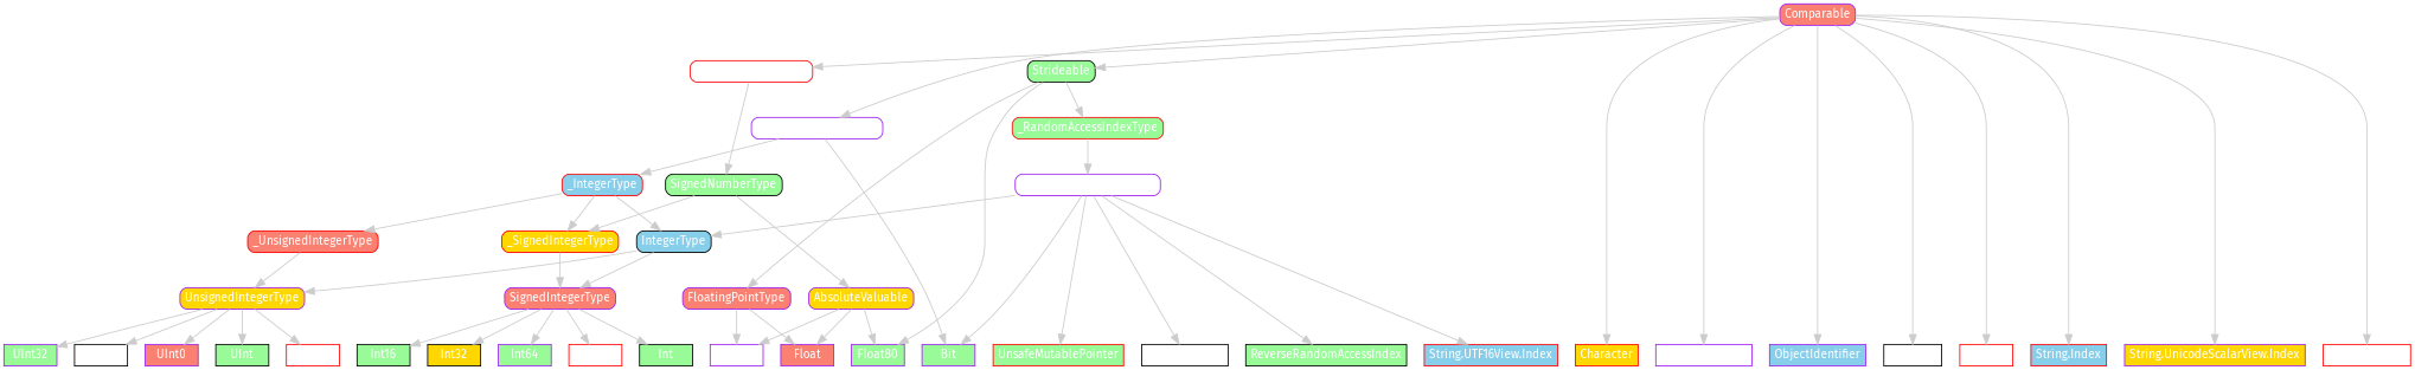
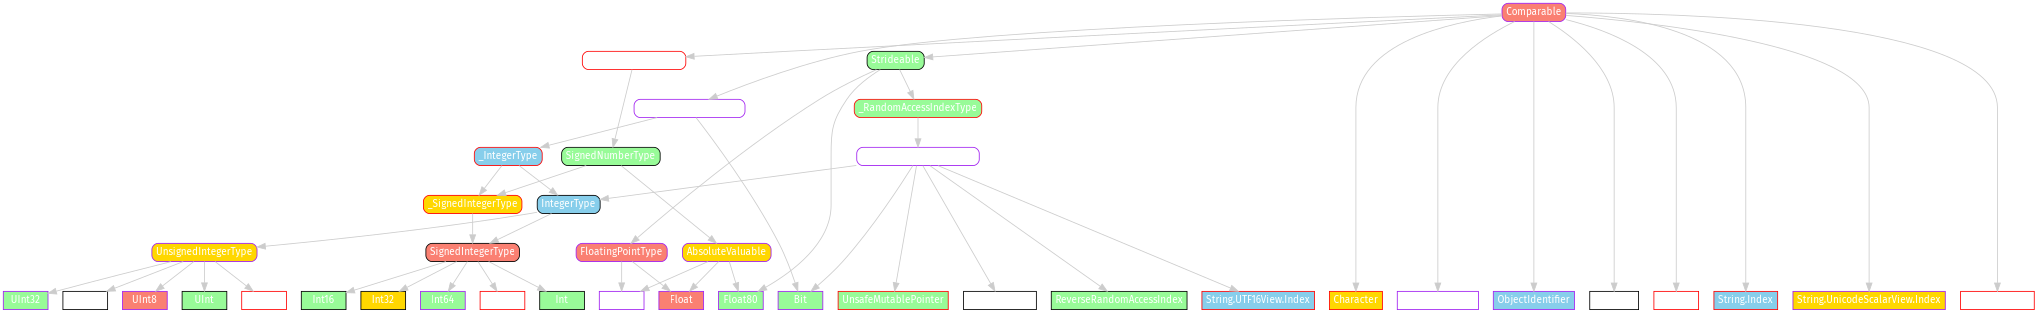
  strict digraph {
    fontname="Fira Sans"
    node [color=purple fillcolor=palegreen fontcolor=white fontname="Fira Sans" fontsize=12 margin="0.07,0.05" shape=box style=filled]
    edge [color="#cccccc" fontname="Fira Sans"]
    Bit [height=0.3]
    Character [color=red fillcolor=gold height=0.3]
    DictionaryIndex [fillcolor=white height=0.3]
    Double [fillcolor=white height=0.3]
    Float [fillcolor=salmon height=0.3]
    Float80 [height=0.3]
    Int [color=black height=0.3]
    Int16 [color=black height=0.3]
    Int32 [color=black fillcolor=gold height=0.3]
    Int64 [height=0.3]
    Int8 [color=red fillcolor=white height=0.3]
    ObjectIdentifier [fillcolor=skyblue height=0.3]
    ReverseRandomAccessIndex [color=black height=0.3]
    SetIndex [color=black fillcolor=white height=0.3]
    String [color=red fillcolor=white height=0.3]
    "String.Index" [color=red fillcolor=skyblue height=0.3]
    "String.UTF16View.Index" [color=red fillcolor=skyblue height=0.3]
    "String.UnicodeScalarView.Index" [fillcolor=gold height=0.3]
    UInt [color=black height=0.3]
    UInt16 [color=red fillcolor=white height=0.3]
    UInt32 [height=0.3]
    UInt64 [color=black fillcolor=white height=0.3]
-   UInt8 [fillcolor=salmon height=0.3 label=UInt0]
+   UInt8 [fillcolor=salmon height=0.3]
    UnicodeScalar [color=red fillcolor=white height=0.3]
    UnsafeMutablePointer [color=red height=0.3]
    UnsafePointer [color=black fillcolor=white height=0.3]
    AbsoluteValuable [fillcolor=gold height=0.3 style="filled,rounded"]
    Comparable [fillcolor=salmon height=0.3 style="filled,rounded"]
    IntegerArithmeticType [fillcolor=white height=0.3 style="filled,rounded"]
    Strideable [color=black height=0.3 style="filled,rounded"]
    _SignedNumberType [color=red fillcolor=white height=0.3 style="filled,rounded"]
    _IntegerType [color=red fillcolor=skyblue height=0.3 style="filled,rounded"]
    FloatingPointType [fillcolor=salmon height=0.3 style="filled,rounded"]
    _RandomAccessIndexType [color=red height=0.3 style="filled,rounded"]
    SignedNumberType [color=black height=0.3 style="filled,rounded"]
    IntegerType [color=black fillcolor=skyblue height=0.3 style="filled,rounded"]
    _SignedIntegerType [color=red fillcolor=gold height=0.3 style="filled,rounded"]
-   _UnsignedIntegerType [color=red fillcolor=salmon height=0.3 style="filled,rounded"]
-   SignedIntegerType [fillcolor=salmon height=0.3 style="filled,rounded"]
+   SignedIntegerType [color=black fillcolor=salmon height=0.3 style="filled,rounded"]
    UnsignedIntegerType [fillcolor=gold height=0.3 style="filled,rounded"]
    RandomAccessIndexType [fillcolor=white height=0.3 style="filled,rounded"]
    subgraph sub_1 {
      rank=max
      Bit
      Character
      DictionaryIndex
      Double
      Float
      Float80
      Int
      Int16
      Int32
      Int64
      Int8
      ObjectIdentifier
      ReverseRandomAccessIndex
      SetIndex
      String
      "String.Index"
      "String.UTF16View.Index"
      "String.UnicodeScalarView.Index"
      UInt
      UInt16
      UInt32
      UInt64
      UInt8
      UnicodeScalar
      UnsafeMutablePointer
      UnsafePointer
    }
    AbsoluteValuable -> Double
    AbsoluteValuable -> Float
    AbsoluteValuable -> Float80
    Comparable -> Character
    Comparable -> DictionaryIndex
    Comparable -> ObjectIdentifier
    Comparable -> SetIndex
    Comparable -> String
    Comparable -> "String.Index"
    Comparable -> "String.UnicodeScalarView.Index"
    Comparable -> UnicodeScalar
    Comparable -> IntegerArithmeticType
    Comparable -> Strideable
    Comparable -> _SignedNumberType
    IntegerArithmeticType -> Bit
    IntegerArithmeticType -> _IntegerType
    Strideable -> Float80
    Strideable -> FloatingPointType
    Strideable -> _RandomAccessIndexType
    _SignedNumberType -> SignedNumberType
    _IntegerType -> IntegerType
    _IntegerType -> _SignedIntegerType
-   _IntegerType -> _UnsignedIntegerType
    FloatingPointType -> Double
    FloatingPointType -> Float
    _RandomAccessIndexType -> RandomAccessIndexType
    SignedNumberType -> AbsoluteValuable
    SignedNumberType -> _SignedIntegerType
    IntegerType -> SignedIntegerType
    IntegerType -> UnsignedIntegerType
    _SignedIntegerType -> SignedIntegerType
-   _UnsignedIntegerType -> UnsignedIntegerType
    SignedIntegerType -> Int
    SignedIntegerType -> Int16
    SignedIntegerType -> Int32
    SignedIntegerType -> Int64
    SignedIntegerType -> Int8
    UnsignedIntegerType -> UInt
    UnsignedIntegerType -> UInt16
    UnsignedIntegerType -> UInt32
    UnsignedIntegerType -> UInt64
    UnsignedIntegerType -> UInt8
    RandomAccessIndexType -> Bit
    RandomAccessIndexType -> ReverseRandomAccessIndex
    RandomAccessIndexType -> "String.UTF16View.Index"
    RandomAccessIndexType -> UnsafeMutablePointer
    RandomAccessIndexType -> UnsafePointer
    RandomAccessIndexType -> IntegerType
  }
